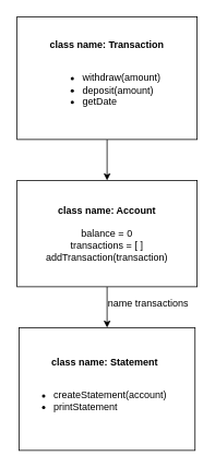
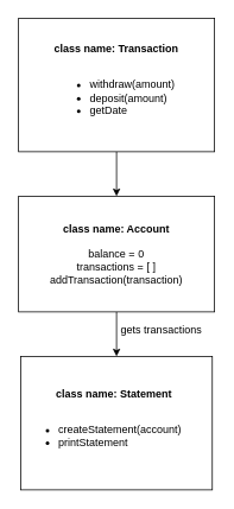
  <mxCell id="0" />
  <mxCell id="1" parent="0" />
  <mxCell id="2" style="edgeStyle=none;html=1;exitX=0.5;exitY=1;exitDx=0;exitDy=0;entryX=0.5;entryY=0;entryDx=0;entryDy=0;" parent="1" source="3" target="5" edge="1"><mxGeometry relative="1" as="geometry" /></mxCell>
  <mxCell id="3" value="&lt;div style=&quot;text-align: left&quot;&gt;&lt;span&gt;&lt;b&gt;class name: Transaction&lt;/b&gt;&lt;/span&gt;&lt;/div&gt;&lt;br&gt;&lt;div style=&quot;text-align: left&quot;&gt;&lt;ul&gt;&lt;li&gt;&lt;span&gt;withdraw(amount)&lt;/span&gt;&lt;/li&gt;&lt;li&gt;&lt;span&gt;deposit(amount)&lt;/span&gt;&lt;/li&gt;&lt;li&gt;getDate&lt;/li&gt;&lt;/ul&gt;&lt;/div&gt;" style="whiteSpace=wrap;html=1;" parent="1" vertex="1"><mxGeometry x="20" y="20" width="220" height="150" as="geometry" /></mxCell>
  <mxCell id="4" style="edgeStyle=none;html=1;exitX=0.5;exitY=1;exitDx=0;exitDy=0;entryX=0.5;entryY=0;entryDx=0;entryDy=0;" parent="1" source="5" target="6" edge="1"><mxGeometry relative="1" as="geometry" /></mxCell>
  <mxCell id="5" value="&lt;b&gt;class name: Account&lt;br&gt;&lt;/b&gt;&lt;br&gt;balance = 0&lt;br&gt;transactions = [ ]&lt;br&gt;addTransaction(transaction)" style="whiteSpace=wrap;html=1;" parent="1" vertex="1"><mxGeometry x="20" y="220" width="220" height="130" as="geometry" /></mxCell>
  <mxCell id="6" value="&lt;div style=&quot;text-align: center&quot;&gt;&lt;b&gt;&lt;span style=&quot;white-space: pre&quot;&gt;&#09;&lt;/span&gt;class name: Statement&lt;/b&gt;&lt;/div&gt;&lt;div style=&quot;text-align: center&quot;&gt;&lt;br&gt;&lt;/div&gt;&lt;ul&gt;&lt;li&gt;createStatement(account)&lt;/li&gt;&lt;li&gt;printStatement&lt;/li&gt;&lt;/ul&gt;" style="whiteSpace=wrap;html=1;align=left;" parent="1" vertex="1"><mxGeometry x="22.5" y="400" width="215" height="150" as="geometry" /></mxCell>
- <mxCell id="7" value="name transactions" style="text;html=1;align=center;verticalAlign=middle;resizable=0;points=[];autosize=1;strokeColor=none;fillColor=none;" parent="1" vertex="1"><mxGeometry x="125" y="360" width="110" height="20" as="geometry" /></mxCell>
+ <mxCell id="7" value="gets transactions" style="text;html=1;align=center;verticalAlign=middle;resizable=0;points=[];autosize=1;strokeColor=none;fillColor=none;" parent="1" vertex="1"><mxGeometry x="125" y="360" width="110" height="20" as="geometry" /></mxCell>
